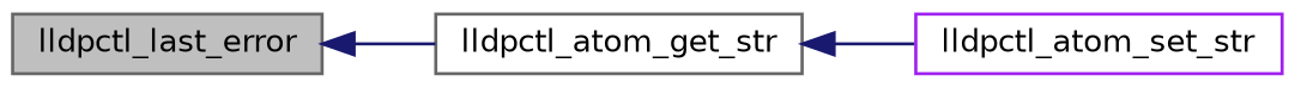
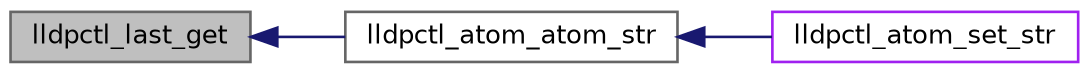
  digraph {
    rankdir=LR
    node [color=gray40 fillcolor=white fontname=Helvetica fontsize=10 shape=record style=filled]
    edge [color=midnightblue dir=back fontname=Helvetica fontsize=10 labelfontname=Helvetica labelfontsize=10 style=solid]
-   n1 [fillcolor=grey75 fontcolor=black height=0.2 label=lldpctl_last_error width=0.4]
-   n2 [height=0.2 label=lldpctl_atom_get_str width=0.4]
+   n1 [fillcolor=grey75 fontcolor=black height=0.2 label=lldpctl_last_get width=0.4]
+   n2 [height=0.2 label=lldpctl_atom_atom_str width=0.4]
    n3 [color=purple height=0.2 label=lldpctl_atom_set_str width=0.4]
    n1 -> n2
    n2 -> n3
  }
